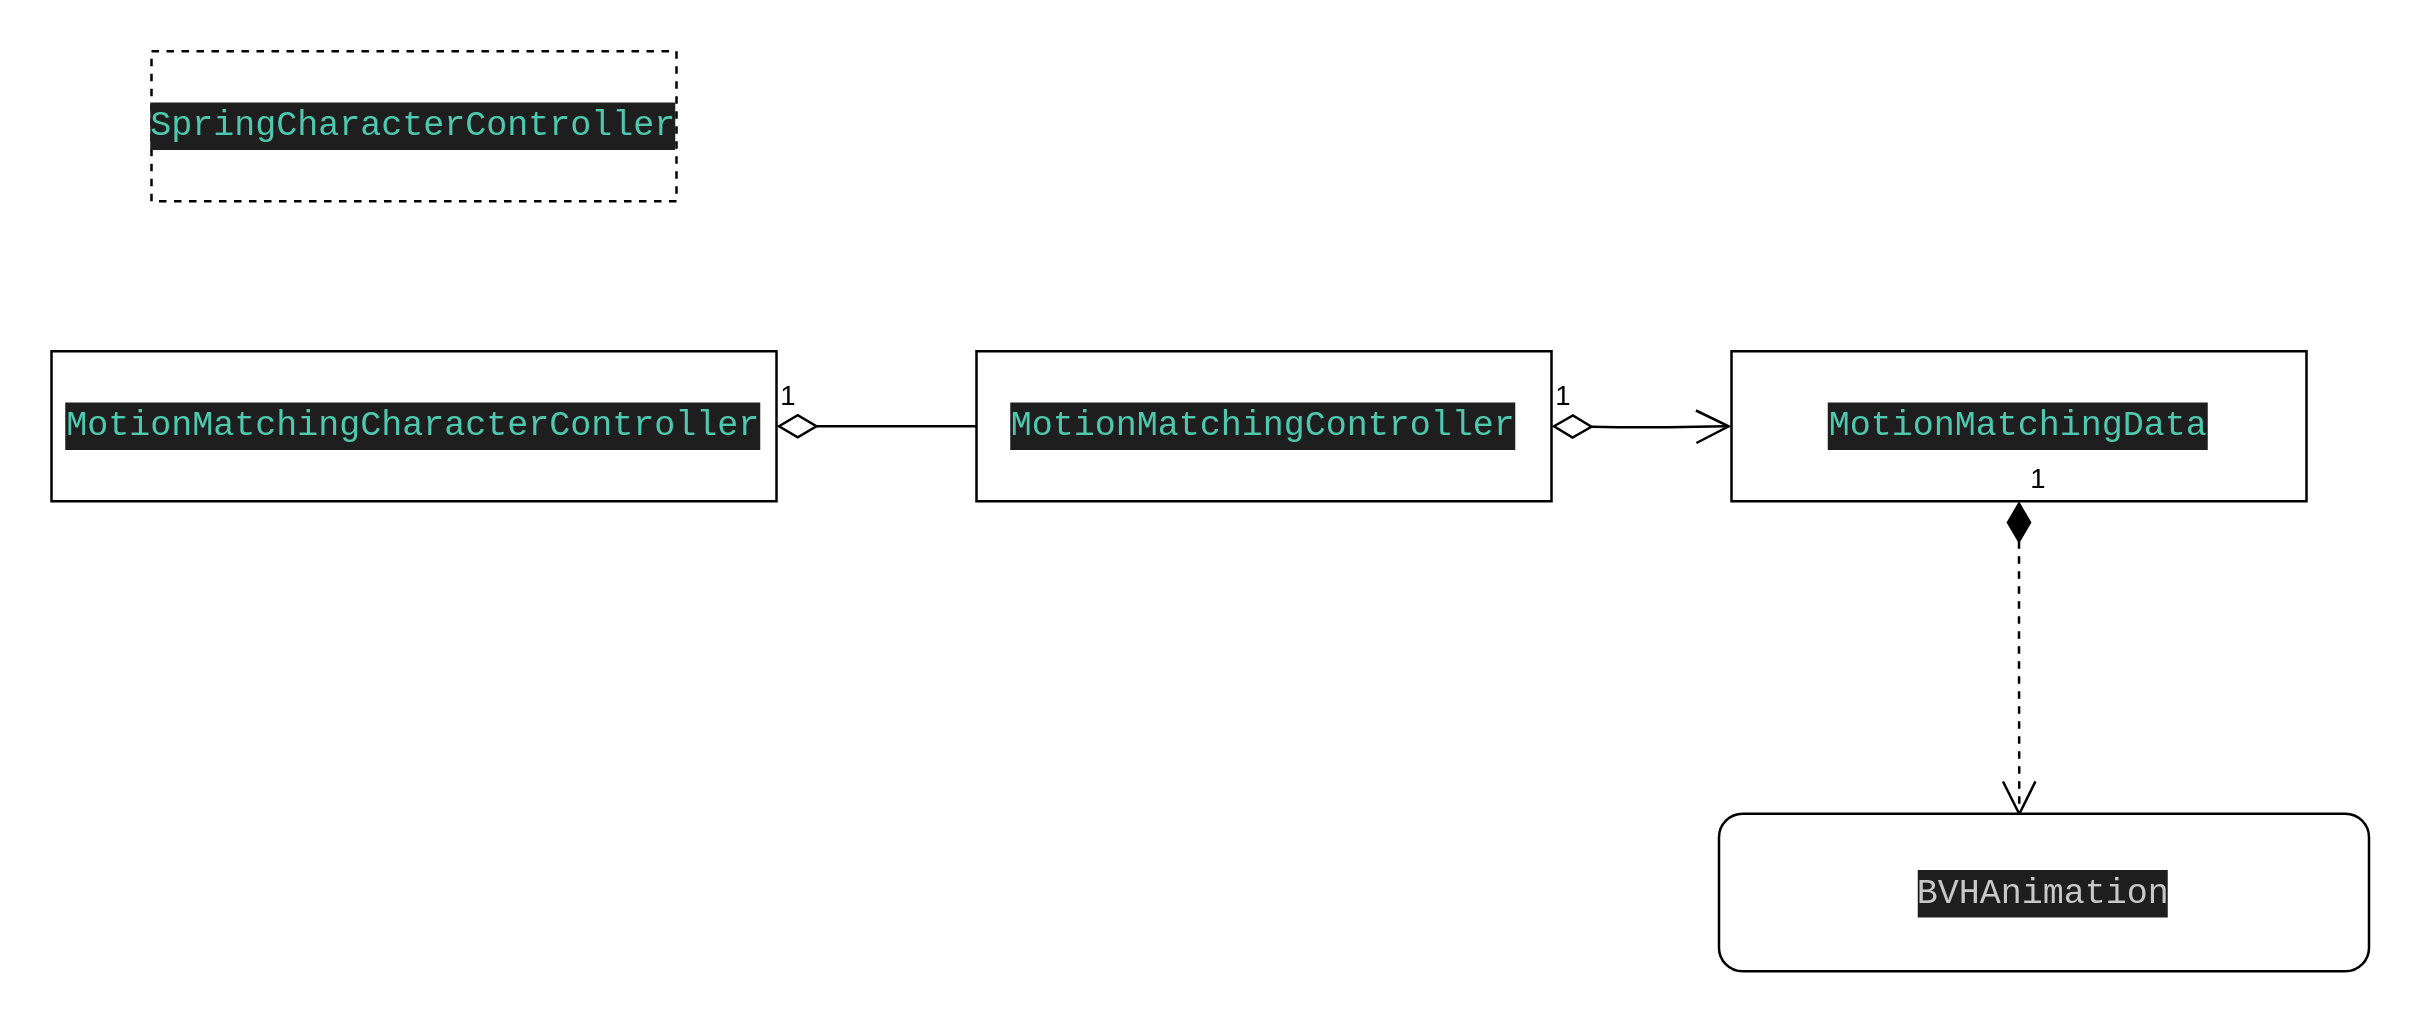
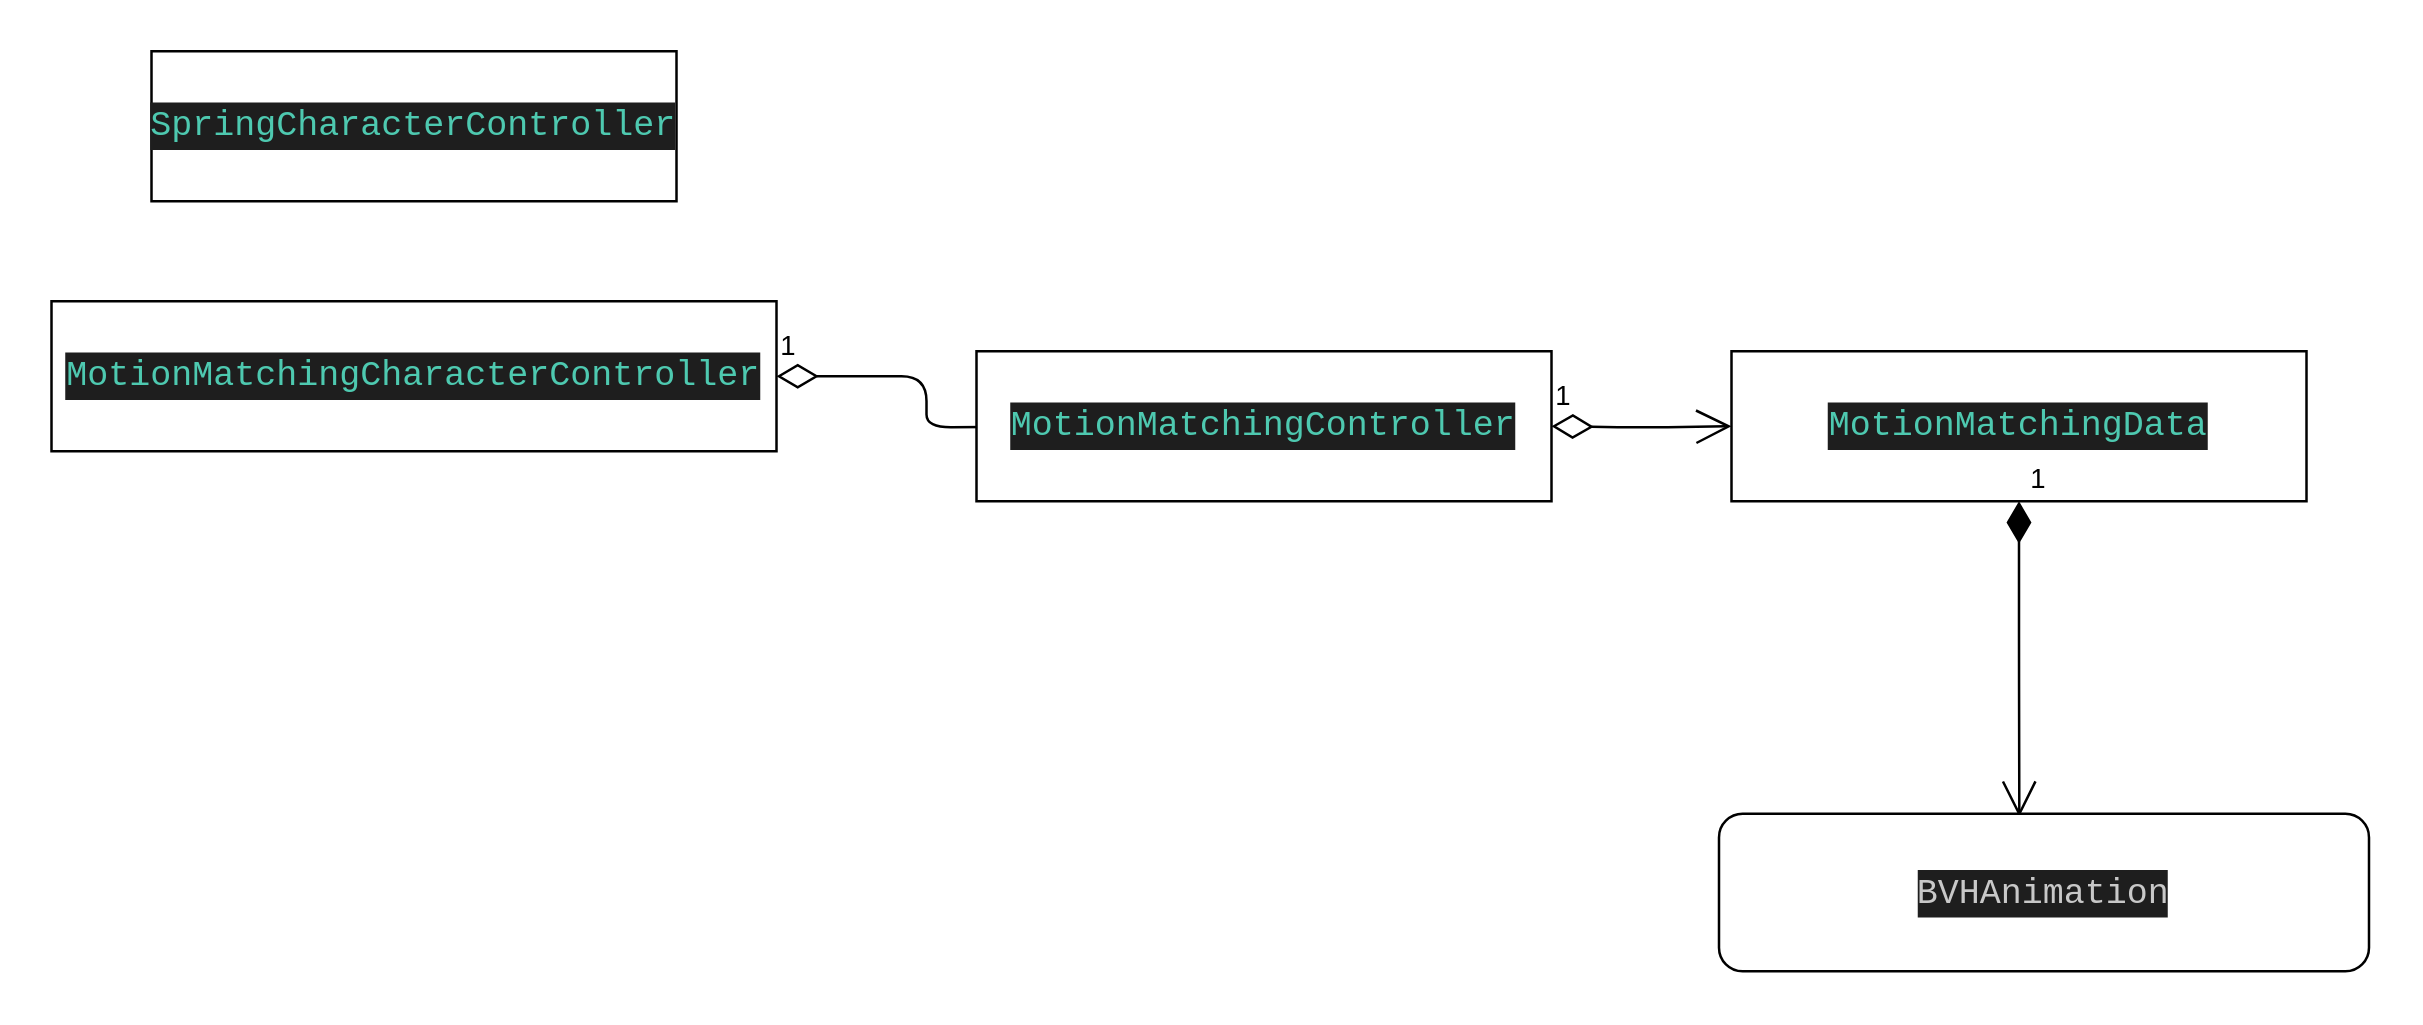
  <mxCell id="0" />
  <mxCell id="1" parent="0" />
- <mxCell id="2" value="&lt;div style=&quot;color: rgb(212 , 212 , 212) ; background-color: rgb(30 , 30 , 30) ; font-family: &amp;#34;consolas&amp;#34; , &amp;#34;courier new&amp;#34; , monospace ; font-size: 14px ; line-height: 19px ; white-space: pre&quot;&gt;&lt;span style=&quot;color: #4ec9b0&quot;&gt;SpringCharacterController&lt;/span&gt;&lt;/div&gt;" style="rounded=0;whiteSpace=wrap;html=1;dashed=1;" vertex="1" parent="1"><mxGeometry x="60" y="20" width="210" height="60" as="geometry" /></mxCell>
- <mxCell id="3" value="&lt;div style=&quot;color: rgb(212 , 212 , 212) ; background-color: rgb(30 , 30 , 30) ; font-family: &amp;#34;consolas&amp;#34; , &amp;#34;courier new&amp;#34; , monospace ; font-size: 14px ; line-height: 19px ; white-space: pre&quot;&gt;&lt;span style=&quot;color: #4ec9b0&quot;&gt;MotionMatchingCharacterController&lt;/span&gt;&lt;/div&gt;" style="rounded=0;whiteSpace=wrap;html=1;" vertex="1" parent="1"><mxGeometry x="20" y="140" width="290" height="60" as="geometry" /></mxCell>
+ <mxCell id="2" value="&lt;div style=&quot;color: rgb(212 , 212 , 212) ; background-color: rgb(30 , 30 , 30) ; font-family: &amp;#34;consolas&amp;#34; , &amp;#34;courier new&amp;#34; , monospace ; font-size: 14px ; line-height: 19px ; white-space: pre&quot;&gt;&lt;span style=&quot;color: #4ec9b0&quot;&gt;SpringCharacterController&lt;/span&gt;&lt;/div&gt;" style="rounded=0;whiteSpace=wrap;html=1;" vertex="1" parent="1"><mxGeometry x="60" y="20" width="210" height="60" as="geometry" /></mxCell>
+ <mxCell id="3" value="&lt;div style=&quot;color: rgb(212 , 212 , 212) ; background-color: rgb(30 , 30 , 30) ; font-family: &amp;#34;consolas&amp;#34; , &amp;#34;courier new&amp;#34; , monospace ; font-size: 14px ; line-height: 19px ; white-space: pre&quot;&gt;&lt;span style=&quot;color: #4ec9b0&quot;&gt;MotionMatchingCharacterController&lt;/span&gt;&lt;/div&gt;" style="rounded=0;whiteSpace=wrap;html=1;" vertex="1" parent="1"><mxGeometry x="20" y="120" width="290" height="60" as="geometry" /></mxCell>
  <mxCell id="4" value="1" style="endArrow=open;html=1;endSize=12;startArrow=diamondThin;startSize=14;startFill=0;edgeStyle=orthogonalEdgeStyle;align=left;verticalAlign=bottom;exitX=1;exitY=0.5;exitDx=0;exitDy=0;" edge="1" parent="1" source="3"><mxGeometry x="-1" y="3" relative="1" as="geometry"><mxPoint x="20" y="220" as="sourcePoint" /><mxPoint x="430" y="170" as="targetPoint" /></mxGeometry></mxCell>
  <mxCell id="5" value="&lt;div style=&quot;color: rgb(212 , 212 , 212) ; background-color: rgb(30 , 30 , 30) ; font-family: &amp;#34;consolas&amp;#34; , &amp;#34;courier new&amp;#34; , monospace ; font-size: 14px ; line-height: 19px ; white-space: pre&quot;&gt;&lt;span style=&quot;color: #4ec9b0&quot;&gt;MotionMatchingController&lt;/span&gt;&lt;/div&gt;" style="rounded=0;whiteSpace=wrap;html=1;" vertex="1" parent="1"><mxGeometry x="390" y="140" width="230" height="60" as="geometry" /></mxCell>
  <mxCell id="6" value="&lt;div style=&quot;color: rgb(212 , 212 , 212) ; background-color: rgb(30 , 30 , 30) ; font-family: &amp;#34;consolas&amp;#34; , &amp;#34;courier new&amp;#34; , monospace ; font-size: 14px ; line-height: 19px ; white-space: pre&quot;&gt;&lt;div style=&quot;font-family: &amp;#34;consolas&amp;#34; , &amp;#34;courier new&amp;#34; , monospace ; line-height: 19px&quot;&gt;&lt;span style=&quot;color: #4ec9b0&quot;&gt;MotionMatchingData&lt;/span&gt;&lt;/div&gt;&lt;/div&gt;" style="rounded=0;whiteSpace=wrap;html=1;" vertex="1" parent="1"><mxGeometry x="692" y="140" width="230" height="60" as="geometry" /></mxCell>
  <mxCell id="7" value="1" style="endArrow=open;html=1;endSize=12;startArrow=diamondThin;startSize=14;startFill=0;edgeStyle=orthogonalEdgeStyle;align=left;verticalAlign=bottom;entryX=0;entryY=0.5;entryDx=0;entryDy=0;" edge="1" parent="1" target="6"><mxGeometry x="-1" y="3" relative="1" as="geometry"><mxPoint x="620" y="170" as="sourcePoint" /><mxPoint x="540" y="220" as="targetPoint" /></mxGeometry></mxCell>
- <mxCell id="8" value="1" style="endArrow=open;html=1;endSize=12;startArrow=diamondThin;startSize=14;startFill=1;edgeStyle=orthogonalEdgeStyle;align=left;verticalAlign=bottom;exitX=0.5;exitY=1;exitDx=0;exitDy=0;entryX=0.462;entryY=0.019;entryDx=0;entryDy=0;entryPerimeter=0;dashed=1;" edge="1" parent="1" source="6" target="9"><mxGeometry x="-1" y="3" relative="1" as="geometry"><mxPoint x="20" y="221" as="sourcePoint" /><mxPoint x="814" y="313" as="targetPoint" /></mxGeometry></mxCell>
+ <mxCell id="8" value="1" style="endArrow=open;html=1;endSize=12;startArrow=diamondThin;startSize=14;startFill=1;edgeStyle=orthogonalEdgeStyle;align=left;verticalAlign=bottom;exitX=0.5;exitY=1;exitDx=0;exitDy=0;entryX=0.462;entryY=0.019;entryDx=0;entryDy=0;entryPerimeter=0;" edge="1" parent="1" source="6" target="9"><mxGeometry x="-1" y="3" relative="1" as="geometry"><mxPoint x="20" y="221" as="sourcePoint" /><mxPoint x="814" y="313" as="targetPoint" /></mxGeometry></mxCell>
  <mxCell id="9" value="&lt;div style=&quot;color: rgb(212 , 212 , 212) ; background-color: rgb(30 , 30 , 30) ; font-family: &amp;#34;consolas&amp;#34; , &amp;#34;courier new&amp;#34; , monospace ; font-size: 14px ; line-height: 19px ; white-space: pre&quot;&gt;&lt;span style=&quot;color: #c8c8c8&quot;&gt;BVHAnimation&lt;/span&gt;&lt;/div&gt;" style="whiteSpace=wrap;html=1;rounded=1;" vertex="1" parent="1"><mxGeometry x="687" y="325" width="260" height="63" as="geometry" /></mxCell>
